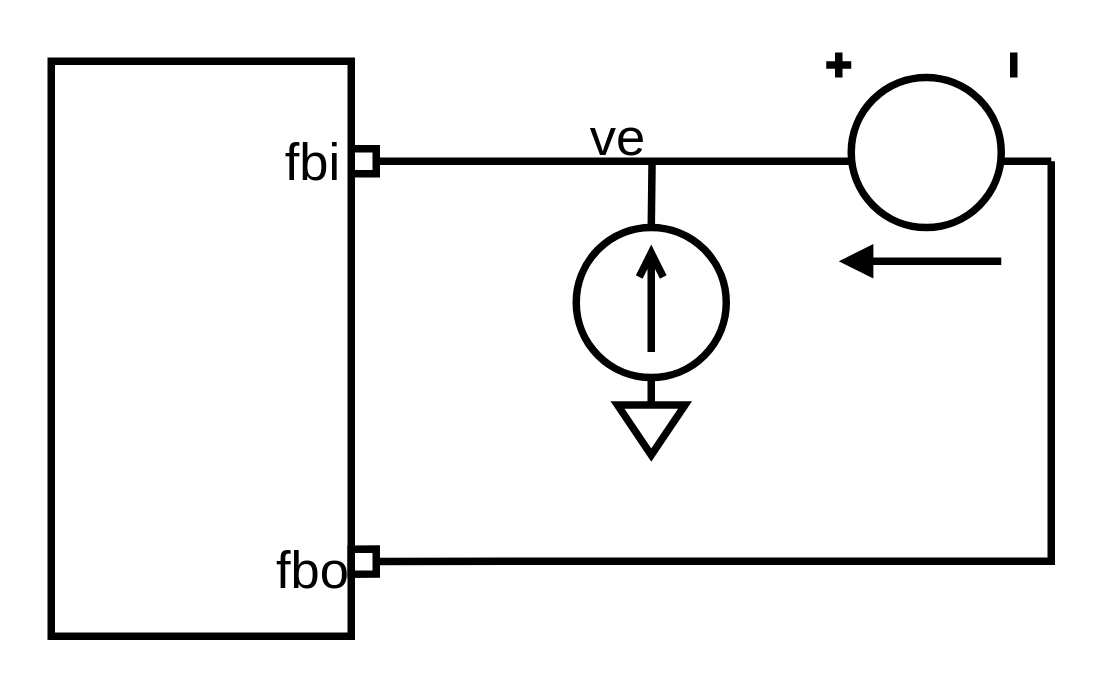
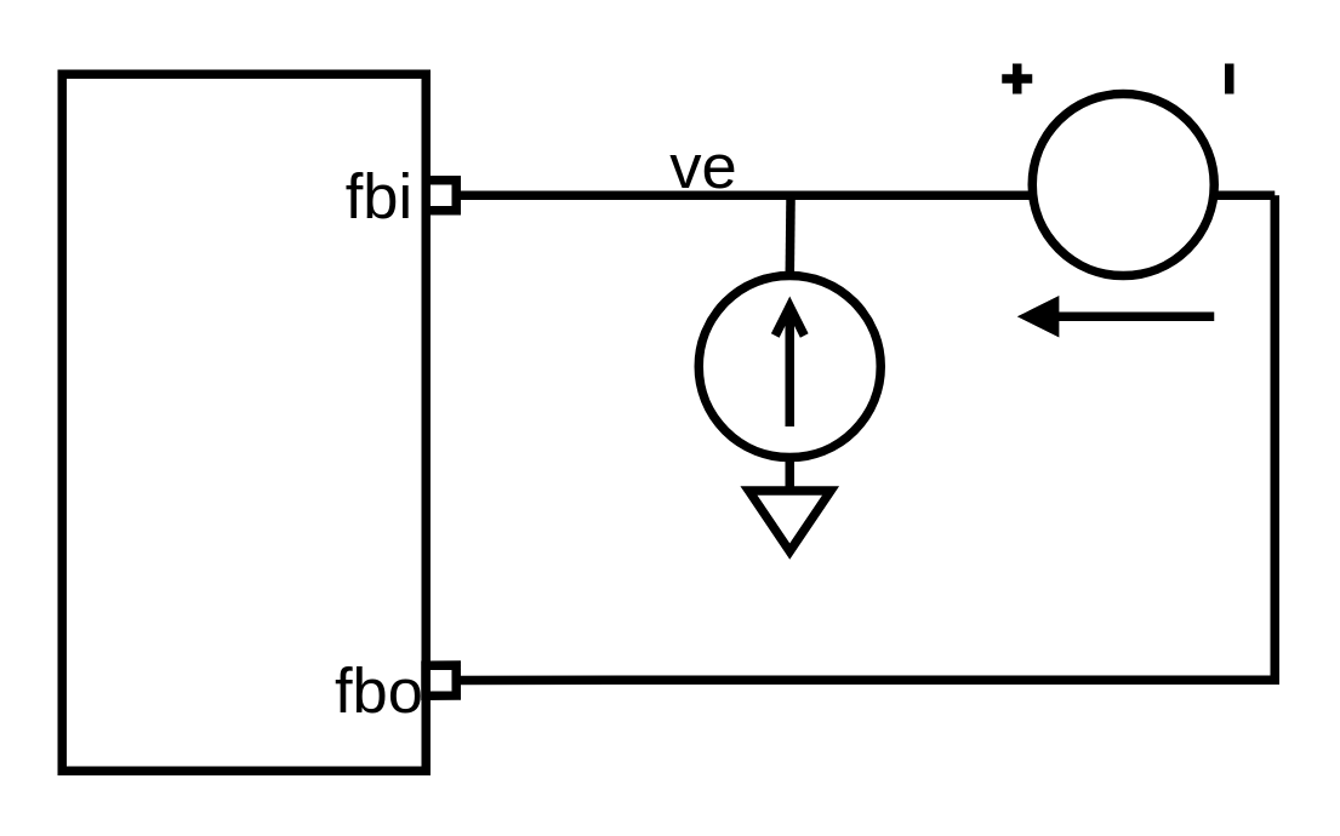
  <mxCell id="0" />
  <mxCell id="1" parent="0" />
  <mxCell id="2" style="edgeStyle=orthogonalEdgeStyle;rounded=0;orthogonalLoop=1;jettySize=auto;html=1;exitX=1;exitY=0.5;exitDx=0;exitDy=0;exitPerimeter=0;endArrow=box;endFill=0;strokeWidth=3;" edge="1" parent="1"><mxGeometry relative="1" as="geometry"><mxPoint x="140" y="64" as="targetPoint" /><mxPoint x="340" y="64" as="sourcePoint" /></mxGeometry></mxCell>
  <mxCell id="3" style="edgeStyle=orthogonalEdgeStyle;rounded=0;orthogonalLoop=1;jettySize=auto;html=1;exitX=0.5;exitY=0;exitDx=0;exitDy=0;exitPerimeter=0;endArrow=none;endFill=0;strokeWidth=3;" edge="1" parent="1"><mxGeometry relative="1" as="geometry"><mxPoint x="260.333" y="64" as="targetPoint" /><mxPoint x="260" y="91" as="sourcePoint" /></mxGeometry></mxCell>
  <mxCell id="4" value="" style="rounded=0;whiteSpace=wrap;html=1;strokeWidth=3;" vertex="1" parent="1"><mxGeometry x="20" y="24" width="120" height="230" as="geometry" /></mxCell>
  <mxCell id="5" value="" style="pointerEvents=1;verticalLabelPosition=bottom;shadow=0;dashed=0;align=center;html=1;verticalAlign=top;shape=mxgraph.electrical.signal_sources.dc_source_1;direction=north;flipV=1;strokeWidth=3;" vertex="1" parent="1"><mxGeometry x="330" y="20.5" width="75" height="70" as="geometry" /></mxCell>
  <mxCell id="6" value="" style="pointerEvents=1;verticalLabelPosition=bottom;shadow=0;dashed=0;align=center;html=1;verticalAlign=top;shape=mxgraph.electrical.signal_sources.signal_ground;strokeWidth=3;" vertex="1" parent="1"><mxGeometry x="246.5" y="151.5" width="27" height="30" as="geometry" /></mxCell>
  <mxCell id="7" value="&lt;font style=&quot;font-size: 21px&quot;&gt;fbi&lt;/font&gt;" style="text;html=1;strokeColor=none;fillColor=none;align=center;verticalAlign=middle;whiteSpace=wrap;rounded=0;strokeWidth=3;" vertex="1" parent="1"><mxGeometry x="110" y="54" width="30" height="20" as="geometry" /></mxCell>
  <mxCell id="8" value="&lt;font style=&quot;font-size: 21px&quot;&gt;fbo&lt;/font&gt;" style="text;html=1;strokeColor=none;fillColor=none;align=center;verticalAlign=middle;whiteSpace=wrap;rounded=0;strokeWidth=3;" vertex="1" parent="1"><mxGeometry x="110" y="216.5" width="30" height="20" as="geometry" /></mxCell>
  <mxCell id="9" value="" style="pointerEvents=1;verticalLabelPosition=bottom;shadow=0;dashed=0;align=center;html=1;verticalAlign=top;shape=mxgraph.electrical.signal_sources.source;aspect=fixed;points=[[0.5,0,0],[1,0.5,0],[0.5,1,0],[0,0.5,0]];elSignalType=dc1;direction=north;strokeWidth=3;" vertex="1" parent="1"><mxGeometry x="230" y="90.5" width="60" height="60" as="geometry" /></mxCell>
- <mxCell id="10" value="&lt;font style=&quot;font-size: 21px&quot;&gt;ve&lt;/font&gt;" style="text;html=1;strokeColor=none;fillColor=none;align=center;verticalAlign=middle;whiteSpace=wrap;rounded=0;strokeWidth=3;" vertex="1" parent="1"><mxGeometry x="231.5" y="44" width="30" height="20" as="geometry" /></mxCell>
+ <mxCell id="10" value="&lt;font style=&quot;font-size: 21px&quot;&gt;ve&lt;/font&gt;" style="text;html=1;strokeColor=none;fillColor=none;align=center;verticalAlign=middle;whiteSpace=wrap;rounded=0;strokeWidth=3;" vertex="1" parent="1"><mxGeometry x="216.5" y="44" width="30" height="20" as="geometry" /></mxCell>
  <mxCell id="11" value="" style="endArrow=block;html=1;rounded=0;fontSize=21;endFill=1;strokeWidth=3;" edge="1" parent="1"><mxGeometry width="50" height="50" relative="1" as="geometry"><mxPoint x="400" y="104" as="sourcePoint" /><mxPoint x="335" y="104" as="targetPoint" /></mxGeometry></mxCell>
  <mxCell id="12" style="edgeStyle=orthogonalEdgeStyle;rounded=0;orthogonalLoop=1;jettySize=auto;html=1;endArrow=box;endFill=0;strokeWidth=3;" edge="1" parent="1"><mxGeometry relative="1" as="geometry"><mxPoint x="140" y="224.16" as="targetPoint" /><mxPoint x="420" y="64" as="sourcePoint" /><Array as="points"><mxPoint x="210" y="224" /><mxPoint x="210" y="224" /></Array></mxGeometry></mxCell>
  <mxCell id="13" value="" style="endArrow=none;html=1;rounded=0;fontSize=21;exitX=0.621;exitY=0.933;exitDx=0;exitDy=0;exitPerimeter=0;strokeWidth=3;" edge="1" parent="1" source="5"><mxGeometry width="50" height="50" relative="1" as="geometry"><mxPoint x="450" y="94" as="sourcePoint" /><mxPoint x="420" y="64" as="targetPoint" /></mxGeometry></mxCell>
